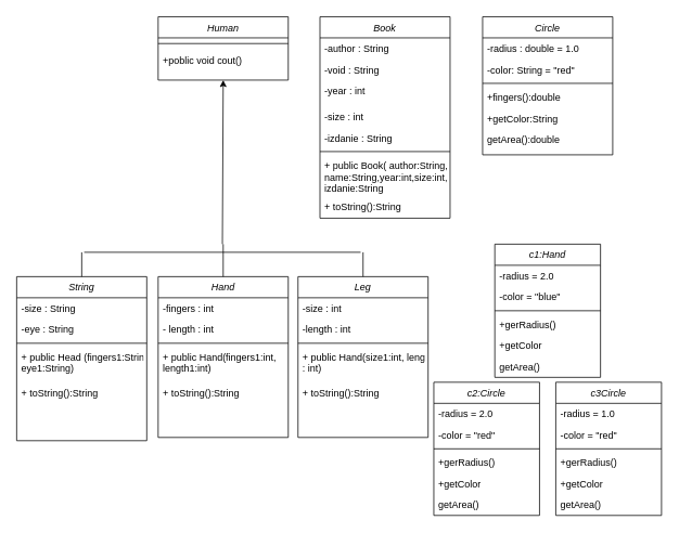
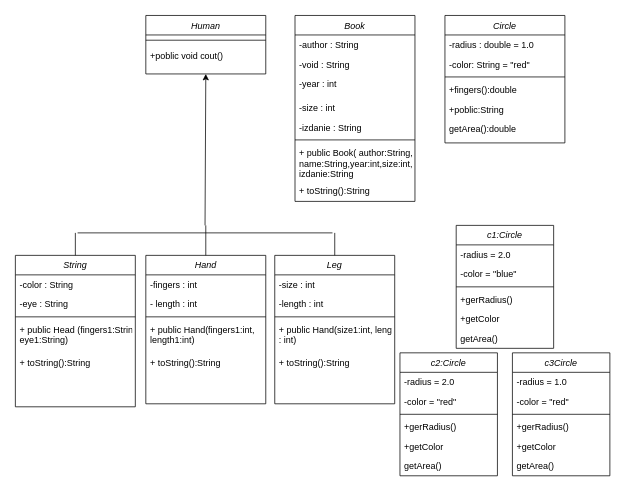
  <mxCell id="0" />
  <mxCell id="1" parent="0" />
  <mxCell id="2" value="Book" style="swimlane;fontStyle=2;align=center;verticalAlign=top;childLayout=stackLayout;horizontal=1;startSize=26;horizontalStack=0;resizeParent=1;resizeLast=0;collapsible=1;marginBottom=0;rounded=0;shadow=0;strokeWidth=1;" vertex="1" parent="1"><mxGeometry x="393" y="20" width="160" height="248" as="geometry"><mxRectangle x="230" y="140" width="160" height="26" as="alternateBounds" /></mxGeometry></mxCell>
  <mxCell id="3" value="-author : String" style="text;align=left;verticalAlign=top;spacingLeft=4;spacingRight=4;overflow=hidden;rotatable=0;points=[[0,0.5],[1,0.5]];portConstraint=eastwest;" vertex="1" parent="2"><mxGeometry y="26" width="160" height="26" as="geometry" /></mxCell>
  <mxCell id="4" value="-void : String" style="text;align=left;verticalAlign=top;spacingLeft=4;spacingRight=4;overflow=hidden;rotatable=0;points=[[0,0.5],[1,0.5]];portConstraint=eastwest;rounded=0;shadow=0;html=0;" vertex="1" parent="2"><mxGeometry y="52" width="160" height="26" as="geometry" /></mxCell>
  <mxCell id="5" value="-year : int" style="text;align=left;verticalAlign=top;spacingLeft=4;spacingRight=4;overflow=hidden;rotatable=0;points=[[0,0.5],[1,0.5]];portConstraint=eastwest;rounded=0;shadow=0;html=0;" vertex="1" parent="2"><mxGeometry y="78" width="160" height="32" as="geometry" /></mxCell>
  <mxCell id="6" value="-size : int" style="text;align=left;verticalAlign=top;spacingLeft=4;spacingRight=4;overflow=hidden;rotatable=0;points=[[0,0.5],[1,0.5]];portConstraint=eastwest;rounded=0;shadow=0;html=0;" vertex="1" parent="2"><mxGeometry y="110" width="160" height="26" as="geometry" /></mxCell>
  <mxCell id="7" value="-izdanie : String" style="text;align=left;verticalAlign=top;spacingLeft=4;spacingRight=4;overflow=hidden;rotatable=0;points=[[0,0.5],[1,0.5]];portConstraint=eastwest;rounded=0;shadow=0;html=0;" vertex="1" parent="2"><mxGeometry y="136" width="160" height="26" as="geometry" /></mxCell>
  <mxCell id="8" value="" style="line;html=1;strokeWidth=1;align=left;verticalAlign=middle;spacingTop=-1;spacingLeft=3;spacingRight=3;rotatable=0;labelPosition=right;points=[];portConstraint=eastwest;" vertex="1" parent="2"><mxGeometry y="162" width="160" height="8" as="geometry" /></mxCell>
  <mxCell id="9" value="+ public Book( author:String,&#10;name:String,year:int,size:int,&#10;izdanie:String" style="text;align=left;verticalAlign=top;spacingLeft=4;spacingRight=4;overflow=hidden;rotatable=0;points=[[0,0.5],[1,0.5]];portConstraint=eastwest;" vertex="1" parent="2"><mxGeometry y="170" width="160" height="50" as="geometry" /></mxCell>
  <mxCell id="10" value="+ toString():String" style="text;align=left;verticalAlign=top;spacingLeft=4;spacingRight=4;overflow=hidden;rotatable=0;points=[[0,0.5],[1,0.5]];portConstraint=eastwest;" vertex="1" parent="2"><mxGeometry y="220" width="160" height="26" as="geometry" /></mxCell>
  <mxCell id="11" value="String" style="swimlane;fontStyle=2;align=center;verticalAlign=top;childLayout=stackLayout;horizontal=1;startSize=26;horizontalStack=0;resizeParent=1;resizeLast=0;collapsible=1;marginBottom=0;rounded=0;shadow=0;strokeWidth=1;" vertex="1" parent="1"><mxGeometry x="20" y="340" width="160" height="202" as="geometry"><mxRectangle x="230" y="140" width="160" height="26" as="alternateBounds" /></mxGeometry></mxCell>
- <mxCell id="12" value="-size : String" style="text;align=left;verticalAlign=top;spacingLeft=4;spacingRight=4;overflow=hidden;rotatable=0;points=[[0,0.5],[1,0.5]];portConstraint=eastwest;" vertex="1" parent="11"><mxGeometry y="26" width="160" height="26" as="geometry" /></mxCell>
+ <mxCell id="12" value="-color : String" style="text;align=left;verticalAlign=top;spacingLeft=4;spacingRight=4;overflow=hidden;rotatable=0;points=[[0,0.5],[1,0.5]];portConstraint=eastwest;" vertex="1" parent="11"><mxGeometry y="26" width="160" height="26" as="geometry" /></mxCell>
  <mxCell id="13" value="-eye : String" style="text;align=left;verticalAlign=top;spacingLeft=4;spacingRight=4;overflow=hidden;rotatable=0;points=[[0,0.5],[1,0.5]];portConstraint=eastwest;rounded=0;shadow=0;html=0;" vertex="1" parent="11"><mxGeometry y="52" width="160" height="26" as="geometry" /></mxCell>
  <mxCell id="14" value="" style="line;html=1;strokeWidth=1;align=left;verticalAlign=middle;spacingTop=-1;spacingLeft=3;spacingRight=3;rotatable=0;labelPosition=right;points=[];portConstraint=eastwest;" vertex="1" parent="11"><mxGeometry y="78" width="160" height="8" as="geometry" /></mxCell>
  <mxCell id="15" value="+ public Head (fingers1:String,&#10;eye1:String)" style="text;align=left;verticalAlign=top;spacingLeft=4;spacingRight=4;overflow=hidden;rotatable=0;points=[[0,0.5],[1,0.5]];portConstraint=eastwest;" vertex="1" parent="11"><mxGeometry y="86" width="160" height="44" as="geometry" /></mxCell>
  <mxCell id="16" value="+ toString():String" style="text;align=left;verticalAlign=top;spacingLeft=4;spacingRight=4;overflow=hidden;rotatable=0;points=[[0,0.5],[1,0.5]];portConstraint=eastwest;" vertex="1" parent="11"><mxGeometry y="130" width="160" height="26" as="geometry" /></mxCell>
  <mxCell id="17" value="Hand" style="swimlane;fontStyle=2;align=center;verticalAlign=top;childLayout=stackLayout;horizontal=1;startSize=26;horizontalStack=0;resizeParent=1;resizeLast=0;collapsible=1;marginBottom=0;rounded=0;shadow=0;strokeWidth=1;" vertex="1" parent="1"><mxGeometry x="194" y="340" width="160" height="198" as="geometry"><mxRectangle x="230" y="140" width="160" height="26" as="alternateBounds" /></mxGeometry></mxCell>
  <mxCell id="18" value="-fingers : int" style="text;align=left;verticalAlign=top;spacingLeft=4;spacingRight=4;overflow=hidden;rotatable=0;points=[[0,0.5],[1,0.5]];portConstraint=eastwest;" vertex="1" parent="17"><mxGeometry y="26" width="160" height="26" as="geometry" /></mxCell>
  <mxCell id="19" value="- length : int" style="text;align=left;verticalAlign=top;spacingLeft=4;spacingRight=4;overflow=hidden;rotatable=0;points=[[0,0.5],[1,0.5]];portConstraint=eastwest;rounded=0;shadow=0;html=0;" vertex="1" parent="17"><mxGeometry y="52" width="160" height="26" as="geometry" /></mxCell>
  <mxCell id="20" value="" style="line;html=1;strokeWidth=1;align=left;verticalAlign=middle;spacingTop=-1;spacingLeft=3;spacingRight=3;rotatable=0;labelPosition=right;points=[];portConstraint=eastwest;" vertex="1" parent="17"><mxGeometry y="78" width="160" height="8" as="geometry" /></mxCell>
  <mxCell id="21" value="+ public Hand(fingers1:int,&#10;length1:int)" style="text;align=left;verticalAlign=top;spacingLeft=4;spacingRight=4;overflow=hidden;rotatable=0;points=[[0,0.5],[1,0.5]];portConstraint=eastwest;" vertex="1" parent="17"><mxGeometry y="86" width="160" height="44" as="geometry" /></mxCell>
  <mxCell id="22" value="+ toString():String" style="text;align=left;verticalAlign=top;spacingLeft=4;spacingRight=4;overflow=hidden;rotatable=0;points=[[0,0.5],[1,0.5]];portConstraint=eastwest;" vertex="1" parent="17"><mxGeometry y="130" width="160" height="26" as="geometry" /></mxCell>
  <mxCell id="23" value="Leg" style="swimlane;fontStyle=2;align=center;verticalAlign=top;childLayout=stackLayout;horizontal=1;startSize=26;horizontalStack=0;resizeParent=1;resizeLast=0;collapsible=1;marginBottom=0;rounded=0;shadow=0;strokeWidth=1;" vertex="1" parent="1"><mxGeometry x="366" y="340" width="160" height="198" as="geometry"><mxRectangle x="230" y="140" width="160" height="26" as="alternateBounds" /></mxGeometry></mxCell>
  <mxCell id="24" value="-size : int" style="text;align=left;verticalAlign=top;spacingLeft=4;spacingRight=4;overflow=hidden;rotatable=0;points=[[0,0.5],[1,0.5]];portConstraint=eastwest;" vertex="1" parent="23"><mxGeometry y="26" width="160" height="26" as="geometry" /></mxCell>
  <mxCell id="25" value="-length : int" style="text;align=left;verticalAlign=top;spacingLeft=4;spacingRight=4;overflow=hidden;rotatable=0;points=[[0,0.5],[1,0.5]];portConstraint=eastwest;rounded=0;shadow=0;html=0;" vertex="1" parent="23"><mxGeometry y="52" width="160" height="26" as="geometry" /></mxCell>
  <mxCell id="26" value="" style="line;html=1;strokeWidth=1;align=left;verticalAlign=middle;spacingTop=-1;spacingLeft=3;spacingRight=3;rotatable=0;labelPosition=right;points=[];portConstraint=eastwest;" vertex="1" parent="23"><mxGeometry y="78" width="160" height="8" as="geometry" /></mxCell>
  <mxCell id="27" value="+ public Hand(size1:int, length&#10;: int)" style="text;align=left;verticalAlign=top;spacingLeft=4;spacingRight=4;overflow=hidden;rotatable=0;points=[[0,0.5],[1,0.5]];portConstraint=eastwest;" vertex="1" parent="23"><mxGeometry y="86" width="160" height="44" as="geometry" /></mxCell>
  <mxCell id="28" value="+ toString():String" style="text;align=left;verticalAlign=top;spacingLeft=4;spacingRight=4;overflow=hidden;rotatable=0;points=[[0,0.5],[1,0.5]];portConstraint=eastwest;" vertex="1" parent="23"><mxGeometry y="130" width="160" height="26" as="geometry" /></mxCell>
  <mxCell id="29" value="" style="endArrow=classic;html=1;entryX=0.5;entryY=1;entryDx=0;entryDy=0;" edge="1" parent="1" target="56"><mxGeometry width="50" height="50" relative="1" as="geometry"><mxPoint x="273" y="300" as="sourcePoint" /><mxPoint x="473" y="230" as="targetPoint" /></mxGeometry></mxCell>
  <mxCell id="30" value="" style="endArrow=none;html=1;exitX=0.5;exitY=0;exitDx=0;exitDy=0;" edge="1" parent="1" source="17"><mxGeometry width="50" height="50" relative="1" as="geometry"><mxPoint x="423" y="280" as="sourcePoint" /><mxPoint x="274" y="300" as="targetPoint" /></mxGeometry></mxCell>
  <mxCell id="31" value="" style="endArrow=none;html=1;exitX=0.5;exitY=0;exitDx=0;exitDy=0;" edge="1" parent="1" source="11"><mxGeometry width="50" height="50" relative="1" as="geometry"><mxPoint x="423" y="280" as="sourcePoint" /><mxPoint x="100" y="310" as="targetPoint" /></mxGeometry></mxCell>
  <mxCell id="32" value="" style="endArrow=none;html=1;" edge="1" parent="1"><mxGeometry width="50" height="50" relative="1" as="geometry"><mxPoint x="103" y="310" as="sourcePoint" /><mxPoint x="273" y="310" as="targetPoint" /></mxGeometry></mxCell>
  <mxCell id="33" value="" style="endArrow=none;html=1;exitX=0.5;exitY=0;exitDx=0;exitDy=0;" edge="1" parent="1" source="23"><mxGeometry width="50" height="50" relative="1" as="geometry"><mxPoint x="423" y="280" as="sourcePoint" /><mxPoint x="446" y="310" as="targetPoint" /></mxGeometry></mxCell>
  <mxCell id="34" value="" style="endArrow=none;html=1;" edge="1" parent="1"><mxGeometry width="50" height="50" relative="1" as="geometry"><mxPoint x="443" y="310" as="sourcePoint" /><mxPoint x="273" y="310" as="targetPoint" /></mxGeometry></mxCell>
  <mxCell id="35" value="c2:Circle" style="swimlane;fontStyle=2;align=center;verticalAlign=top;childLayout=stackLayout;horizontal=1;startSize=26;horizontalStack=0;resizeParent=1;resizeLast=0;collapsible=1;marginBottom=0;rounded=0;shadow=0;strokeWidth=1;" vertex="1" parent="1"><mxGeometry x="533" y="470" width="130" height="164" as="geometry"><mxRectangle x="230" y="140" width="160" height="26" as="alternateBounds" /></mxGeometry></mxCell>
  <mxCell id="36" value="-radius = 2.0" style="text;align=left;verticalAlign=top;spacingLeft=4;spacingRight=4;overflow=hidden;rotatable=0;points=[[0,0.5],[1,0.5]];portConstraint=eastwest;" vertex="1" parent="35"><mxGeometry y="26" width="130" height="26" as="geometry" /></mxCell>
  <mxCell id="37" value="-color = &quot;red&quot;" style="text;align=left;verticalAlign=top;spacingLeft=4;spacingRight=4;overflow=hidden;rotatable=0;points=[[0,0.5],[1,0.5]];portConstraint=eastwest;rounded=0;shadow=0;html=0;" vertex="1" parent="35"><mxGeometry y="52" width="130" height="26" as="geometry" /></mxCell>
  <mxCell id="38" value="" style="line;html=1;strokeWidth=1;align=left;verticalAlign=middle;spacingTop=-1;spacingLeft=3;spacingRight=3;rotatable=0;labelPosition=right;points=[];portConstraint=eastwest;" vertex="1" parent="35"><mxGeometry y="78" width="130" height="8" as="geometry" /></mxCell>
  <mxCell id="39" value="+gerRadius()" style="text;align=left;verticalAlign=top;spacingLeft=4;spacingRight=4;overflow=hidden;rotatable=0;points=[[0,0.5],[1,0.5]];portConstraint=eastwest;" vertex="1" parent="35"><mxGeometry y="86" width="130" height="26" as="geometry" /></mxCell>
  <mxCell id="40" value="+getColor" style="text;align=left;verticalAlign=top;spacingLeft=4;spacingRight=4;overflow=hidden;rotatable=0;points=[[0,0.5],[1,0.5]];portConstraint=eastwest;" vertex="1" parent="35"><mxGeometry y="112" width="130" height="26" as="geometry" /></mxCell>
  <mxCell id="41" value="getArea()" style="text;align=left;verticalAlign=top;spacingLeft=4;spacingRight=4;overflow=hidden;rotatable=0;points=[[0,0.5],[1,0.5]];portConstraint=eastwest;" vertex="1" parent="35"><mxGeometry y="138" width="130" height="26" as="geometry" /></mxCell>
  <mxCell id="42" value="c3Circle" style="swimlane;fontStyle=2;align=center;verticalAlign=top;childLayout=stackLayout;horizontal=1;startSize=26;horizontalStack=0;resizeParent=1;resizeLast=0;collapsible=1;marginBottom=0;rounded=0;shadow=0;strokeWidth=1;" vertex="1" parent="1"><mxGeometry x="683" y="470" width="130" height="164" as="geometry"><mxRectangle x="230" y="140" width="160" height="26" as="alternateBounds" /></mxGeometry></mxCell>
  <mxCell id="43" value="-radius = 1.0" style="text;align=left;verticalAlign=top;spacingLeft=4;spacingRight=4;overflow=hidden;rotatable=0;points=[[0,0.5],[1,0.5]];portConstraint=eastwest;" vertex="1" parent="42"><mxGeometry y="26" width="130" height="26" as="geometry" /></mxCell>
  <mxCell id="44" value="-color = &quot;red&quot;" style="text;align=left;verticalAlign=top;spacingLeft=4;spacingRight=4;overflow=hidden;rotatable=0;points=[[0,0.5],[1,0.5]];portConstraint=eastwest;rounded=0;shadow=0;html=0;" vertex="1" parent="42"><mxGeometry y="52" width="130" height="26" as="geometry" /></mxCell>
  <mxCell id="45" value="" style="line;html=1;strokeWidth=1;align=left;verticalAlign=middle;spacingTop=-1;spacingLeft=3;spacingRight=3;rotatable=0;labelPosition=right;points=[];portConstraint=eastwest;" vertex="1" parent="42"><mxGeometry y="78" width="130" height="8" as="geometry" /></mxCell>
  <mxCell id="46" value="+gerRadius()" style="text;align=left;verticalAlign=top;spacingLeft=4;spacingRight=4;overflow=hidden;rotatable=0;points=[[0,0.5],[1,0.5]];portConstraint=eastwest;" vertex="1" parent="42"><mxGeometry y="86" width="130" height="26" as="geometry" /></mxCell>
  <mxCell id="47" value="+getColor" style="text;align=left;verticalAlign=top;spacingLeft=4;spacingRight=4;overflow=hidden;rotatable=0;points=[[0,0.5],[1,0.5]];portConstraint=eastwest;" vertex="1" parent="42"><mxGeometry y="112" width="130" height="26" as="geometry" /></mxCell>
  <mxCell id="48" value="getArea()" style="text;align=left;verticalAlign=top;spacingLeft=4;spacingRight=4;overflow=hidden;rotatable=0;points=[[0,0.5],[1,0.5]];portConstraint=eastwest;" vertex="1" parent="42"><mxGeometry y="138" width="130" height="26" as="geometry" /></mxCell>
- <mxCell id="49" value="c1:Hand" style="swimlane;fontStyle=2;align=center;verticalAlign=top;childLayout=stackLayout;horizontal=1;startSize=26;horizontalStack=0;resizeParent=1;resizeLast=0;collapsible=1;marginBottom=0;rounded=0;shadow=0;strokeWidth=1;" vertex="1" parent="1"><mxGeometry x="608" y="300" width="130" height="164" as="geometry"><mxRectangle x="230" y="140" width="160" height="26" as="alternateBounds" /></mxGeometry></mxCell>
+ <mxCell id="49" value="c1:Circle" style="swimlane;fontStyle=2;align=center;verticalAlign=top;childLayout=stackLayout;horizontal=1;startSize=26;horizontalStack=0;resizeParent=1;resizeLast=0;collapsible=1;marginBottom=0;rounded=0;shadow=0;strokeWidth=1;" vertex="1" parent="1"><mxGeometry x="608" y="300" width="130" height="164" as="geometry"><mxRectangle x="230" y="140" width="160" height="26" as="alternateBounds" /></mxGeometry></mxCell>
  <mxCell id="50" value="-radius = 2.0" style="text;align=left;verticalAlign=top;spacingLeft=4;spacingRight=4;overflow=hidden;rotatable=0;points=[[0,0.5],[1,0.5]];portConstraint=eastwest;" vertex="1" parent="49"><mxGeometry y="26" width="130" height="26" as="geometry" /></mxCell>
  <mxCell id="51" value="-color = &quot;blue&quot;" style="text;align=left;verticalAlign=top;spacingLeft=4;spacingRight=4;overflow=hidden;rotatable=0;points=[[0,0.5],[1,0.5]];portConstraint=eastwest;rounded=0;shadow=0;html=0;" vertex="1" parent="49"><mxGeometry y="52" width="130" height="26" as="geometry" /></mxCell>
  <mxCell id="52" value="" style="line;html=1;strokeWidth=1;align=left;verticalAlign=middle;spacingTop=-1;spacingLeft=3;spacingRight=3;rotatable=0;labelPosition=right;points=[];portConstraint=eastwest;" vertex="1" parent="49"><mxGeometry y="78" width="130" height="8" as="geometry" /></mxCell>
  <mxCell id="53" value="+gerRadius()" style="text;align=left;verticalAlign=top;spacingLeft=4;spacingRight=4;overflow=hidden;rotatable=0;points=[[0,0.5],[1,0.5]];portConstraint=eastwest;" vertex="1" parent="49"><mxGeometry y="86" width="130" height="26" as="geometry" /></mxCell>
  <mxCell id="54" value="+getColor" style="text;align=left;verticalAlign=top;spacingLeft=4;spacingRight=4;overflow=hidden;rotatable=0;points=[[0,0.5],[1,0.5]];portConstraint=eastwest;" vertex="1" parent="49"><mxGeometry y="112" width="130" height="26" as="geometry" /></mxCell>
  <mxCell id="55" value="getArea()" style="text;align=left;verticalAlign=top;spacingLeft=4;spacingRight=4;overflow=hidden;rotatable=0;points=[[0,0.5],[1,0.5]];portConstraint=eastwest;" vertex="1" parent="49"><mxGeometry y="138" width="130" height="26" as="geometry" /></mxCell>
  <mxCell id="56" value="Human" style="swimlane;fontStyle=2;align=center;verticalAlign=top;childLayout=stackLayout;horizontal=1;startSize=26;horizontalStack=0;resizeParent=1;resizeLast=0;collapsible=1;marginBottom=0;rounded=0;shadow=0;strokeWidth=1;" vertex="1" parent="1"><mxGeometry x="194" y="20" width="160" height="78" as="geometry"><mxRectangle x="230" y="140" width="160" height="26" as="alternateBounds" /></mxGeometry></mxCell>
  <mxCell id="57" value="" style="line;html=1;strokeWidth=1;align=left;verticalAlign=middle;spacingTop=-1;spacingLeft=3;spacingRight=3;rotatable=0;labelPosition=right;points=[];portConstraint=eastwest;" vertex="1" parent="56"><mxGeometry y="26" width="160" height="14" as="geometry" /></mxCell>
  <mxCell id="58" value="+poblic void cout()" style="text;align=left;verticalAlign=top;spacingLeft=4;spacingRight=4;overflow=hidden;rotatable=0;points=[[0,0.5],[1,0.5]];portConstraint=eastwest;" vertex="1" parent="56"><mxGeometry y="40" width="160" height="30" as="geometry" /></mxCell>
  <mxCell id="59" value="Circle" style="swimlane;fontStyle=2;align=center;verticalAlign=top;childLayout=stackLayout;horizontal=1;startSize=26;horizontalStack=0;resizeParent=1;resizeLast=0;collapsible=1;marginBottom=0;rounded=0;shadow=0;strokeWidth=1;" vertex="1" parent="1"><mxGeometry x="593" y="20" width="160" height="170" as="geometry"><mxRectangle x="230" y="140" width="160" height="26" as="alternateBounds" /></mxGeometry></mxCell>
  <mxCell id="60" value="-radius : double = 1.0" style="text;align=left;verticalAlign=top;spacingLeft=4;spacingRight=4;overflow=hidden;rotatable=0;points=[[0,0.5],[1,0.5]];portConstraint=eastwest;" vertex="1" parent="59"><mxGeometry y="26" width="160" height="26" as="geometry" /></mxCell>
  <mxCell id="61" value="-color: String = &quot;red&quot;" style="text;align=left;verticalAlign=top;spacingLeft=4;spacingRight=4;overflow=hidden;rotatable=0;points=[[0,0.5],[1,0.5]];portConstraint=eastwest;rounded=0;shadow=0;html=0;" vertex="1" parent="59"><mxGeometry y="52" width="160" height="26" as="geometry" /></mxCell>
  <mxCell id="62" value="" style="line;html=1;strokeWidth=1;align=left;verticalAlign=middle;spacingTop=-1;spacingLeft=3;spacingRight=3;rotatable=0;labelPosition=right;points=[];portConstraint=eastwest;" vertex="1" parent="59"><mxGeometry y="78" width="160" height="8" as="geometry" /></mxCell>
  <mxCell id="63" value="+fingers():double" style="text;align=left;verticalAlign=top;spacingLeft=4;spacingRight=4;overflow=hidden;rotatable=0;points=[[0,0.5],[1,0.5]];portConstraint=eastwest;" vertex="1" parent="59"><mxGeometry y="86" width="160" height="26" as="geometry" /></mxCell>
- <mxCell id="64" value="+getColor:String" style="text;align=left;verticalAlign=top;spacingLeft=4;spacingRight=4;overflow=hidden;rotatable=0;points=[[0,0.5],[1,0.5]];portConstraint=eastwest;" vertex="1" parent="59"><mxGeometry y="112" width="160" height="26" as="geometry" /></mxCell>
+ <mxCell id="64" value="+poblic:String" style="text;align=left;verticalAlign=top;spacingLeft=4;spacingRight=4;overflow=hidden;rotatable=0;points=[[0,0.5],[1,0.5]];portConstraint=eastwest;" vertex="1" parent="59"><mxGeometry y="112" width="160" height="26" as="geometry" /></mxCell>
  <mxCell id="65" value="getArea():double" style="text;align=left;verticalAlign=top;spacingLeft=4;spacingRight=4;overflow=hidden;rotatable=0;points=[[0,0.5],[1,0.5]];portConstraint=eastwest;" vertex="1" parent="59"><mxGeometry y="138" width="160" height="26" as="geometry" /></mxCell>
